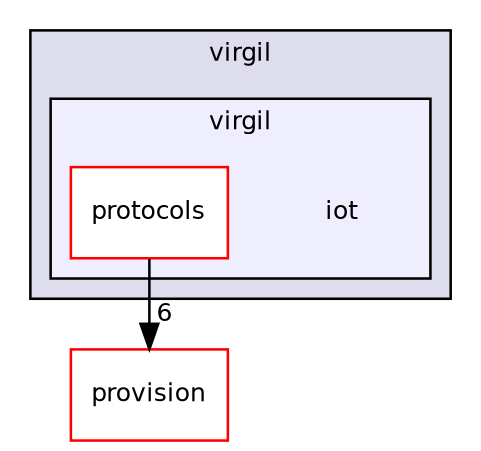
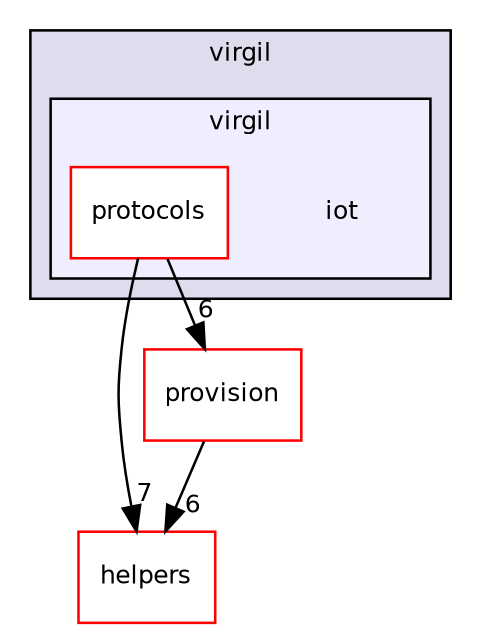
  digraph {
    compound=true
    node [fontname=Helvetica fontsize=10 shape=box color=red fillcolor=white style=filled]
    edge [headlabel=6 labeldistance=1.5 labelfontname=Helvetica labelfontsize=10]
    n1 [label=iot shape=plaintext color="" fillcolor="" style=""]
    n2 [label=protocols]
+   n3 [label=helpers]
    n4 [label=provision]
    subgraph cluster_1 {
      bgcolor="#ddddee"
      fontname=Helvetica
      fontsize=10
      label=virgil
      pencolor=black
      subgraph cluster_2 {
        bgcolor="#eeeeff"
        fontname=Helvetica
        fontsize=10
        label=virgil
        pencolor=black
        n1
        n2
      }
    }
+   n2 -> n3 [headlabel=7]
    n2 -> n4
+   n4 -> n3
  }
